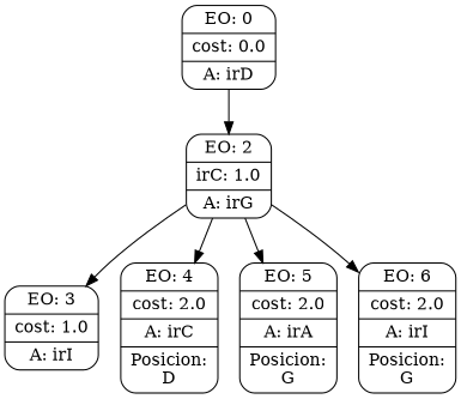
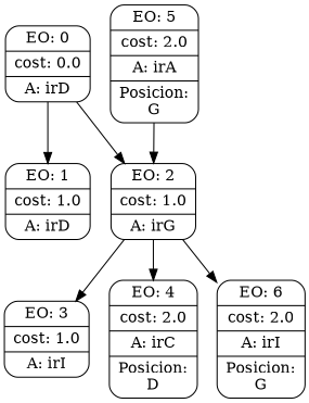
  digraph {
    node [shape=Mrecord]
    n1 [label="{EO: 0|cost: 0.0|A: irD}"]
-   n3 [label="{EO: 2|irC: 1.0|A: irG}"]
+   n2 [label="{EO: 1|cost: 1.0|A: irD}"]
+   n3 [label="{EO: 2|cost: 1.0|A: irG}"]
    n4 [label="{EO: 3|cost: 1.0|A: irI}"]
    n5 [label="{EO: 4|cost: 2.0|A: irC|Posicion:\nD}"]
    n6 [label="{EO: 5|cost: 2.0|A: irA|Posicion:\nG}"]
    n7 [label="{EO: 6|cost: 2.0|A: irI|Posicion:\nG}"]
+   n1 -> n2
    n1 -> n3
    n3 -> n4
    n3 -> n5
-   n3 -> n6
+   n6 -> n3
    n3 -> n7
  }
